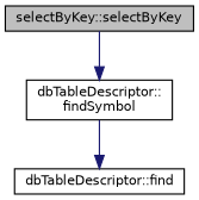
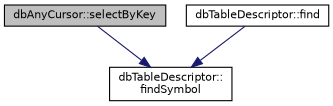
  digraph {
    rankdir=TB
    node [color=black fillcolor=white fontname=Helvetica fontsize=10 shape=record style=filled]
    edge [color=midnightblue fontname=Helvetica fontsize=10 labelfontname=Helvetica labelfontsize=10 style=solid]
-   n1 [fillcolor=grey75 fontcolor=black height=0.2 label="selectByKey::selectByKey" width=0.4]
+   n1 [fillcolor=grey75 fontcolor=black height=0.2 label="dbAnyCursor::selectByKey" width=0.4]
    n2 [height=0.2 label="dbTableDescriptor::\lfindSymbol" width=0.4]
    n3 [height=0.2 label="dbTableDescriptor::find" width=0.4]
    n1 -> n2
-   n2 -> n3
+   n3 -> n2
  }
